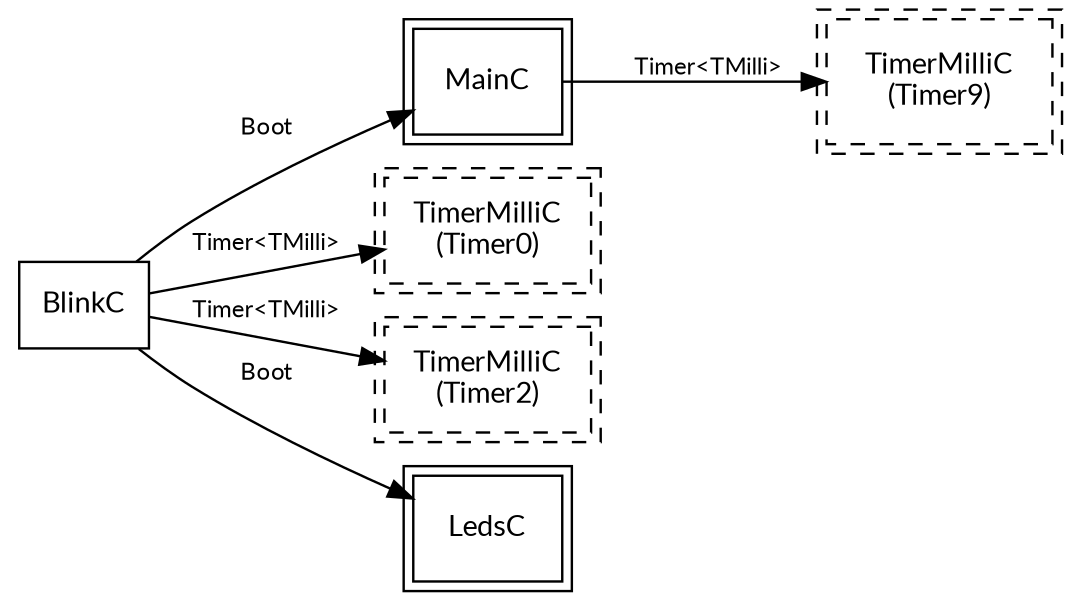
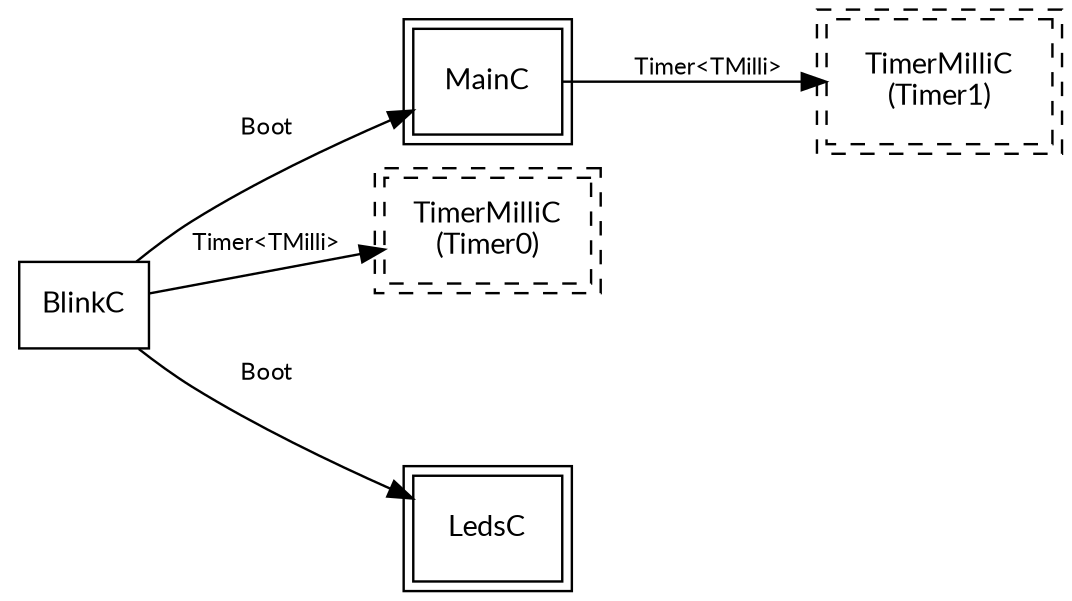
  digraph {
    fontname=Lato
    rankdir=LR
    node [fontname=Lato fontsize=12 shape=box peripheries=2]
    edge [fontname=Lato fontsize=10]
    BlinkC [peripheries=""]
    MainC
    n3 [label="TimerMilliC\n(Timer0)" style=dashed]
-   n4 [label="TimerMilliC\n(Timer2)" style=dashed]
    LedsC
-   n6 [label="TimerMilliC\n(Timer9)" style=dashed]
+   n6 [label="TimerMilliC\n(Timer1)" style=dashed]
    BlinkC -> MainC [label=Boot]
    BlinkC -> n3 [label="Timer<TMilli>"]
-   BlinkC -> n4 [label="Timer<TMilli>"]
    BlinkC -> LedsC [label=Boot]
    MainC -> n6 [label="Timer<TMilli>"]
  }
